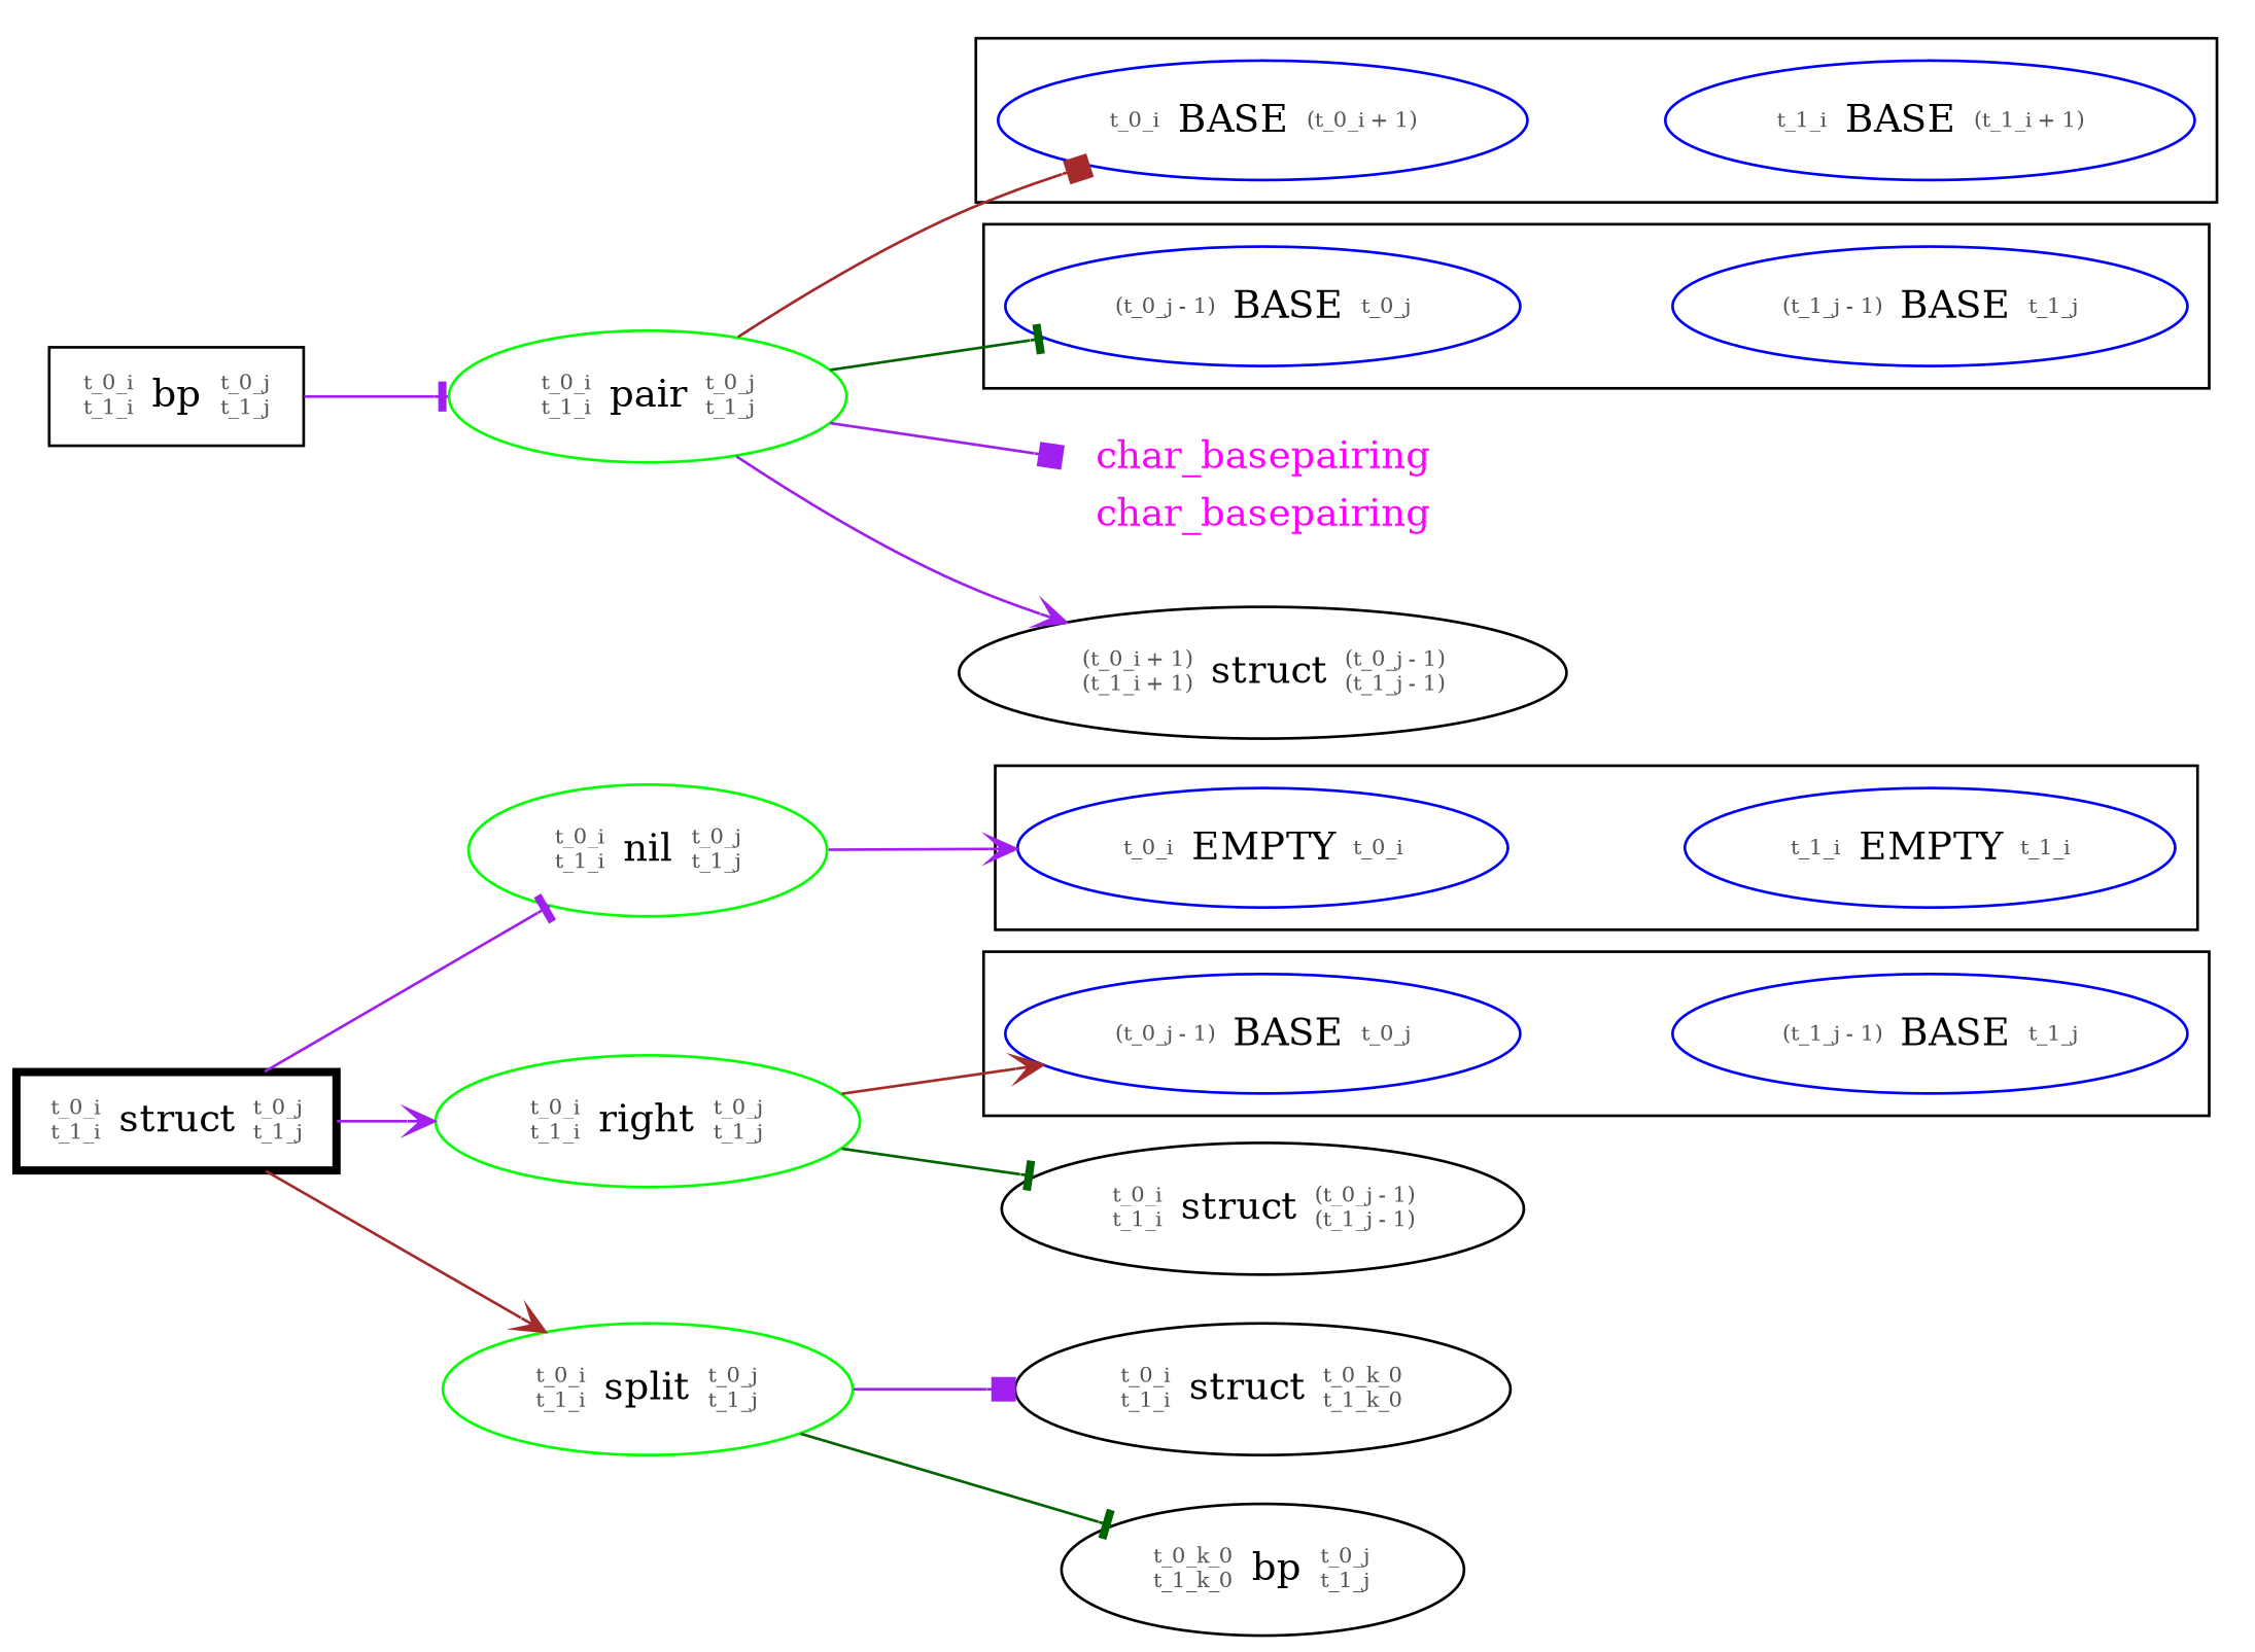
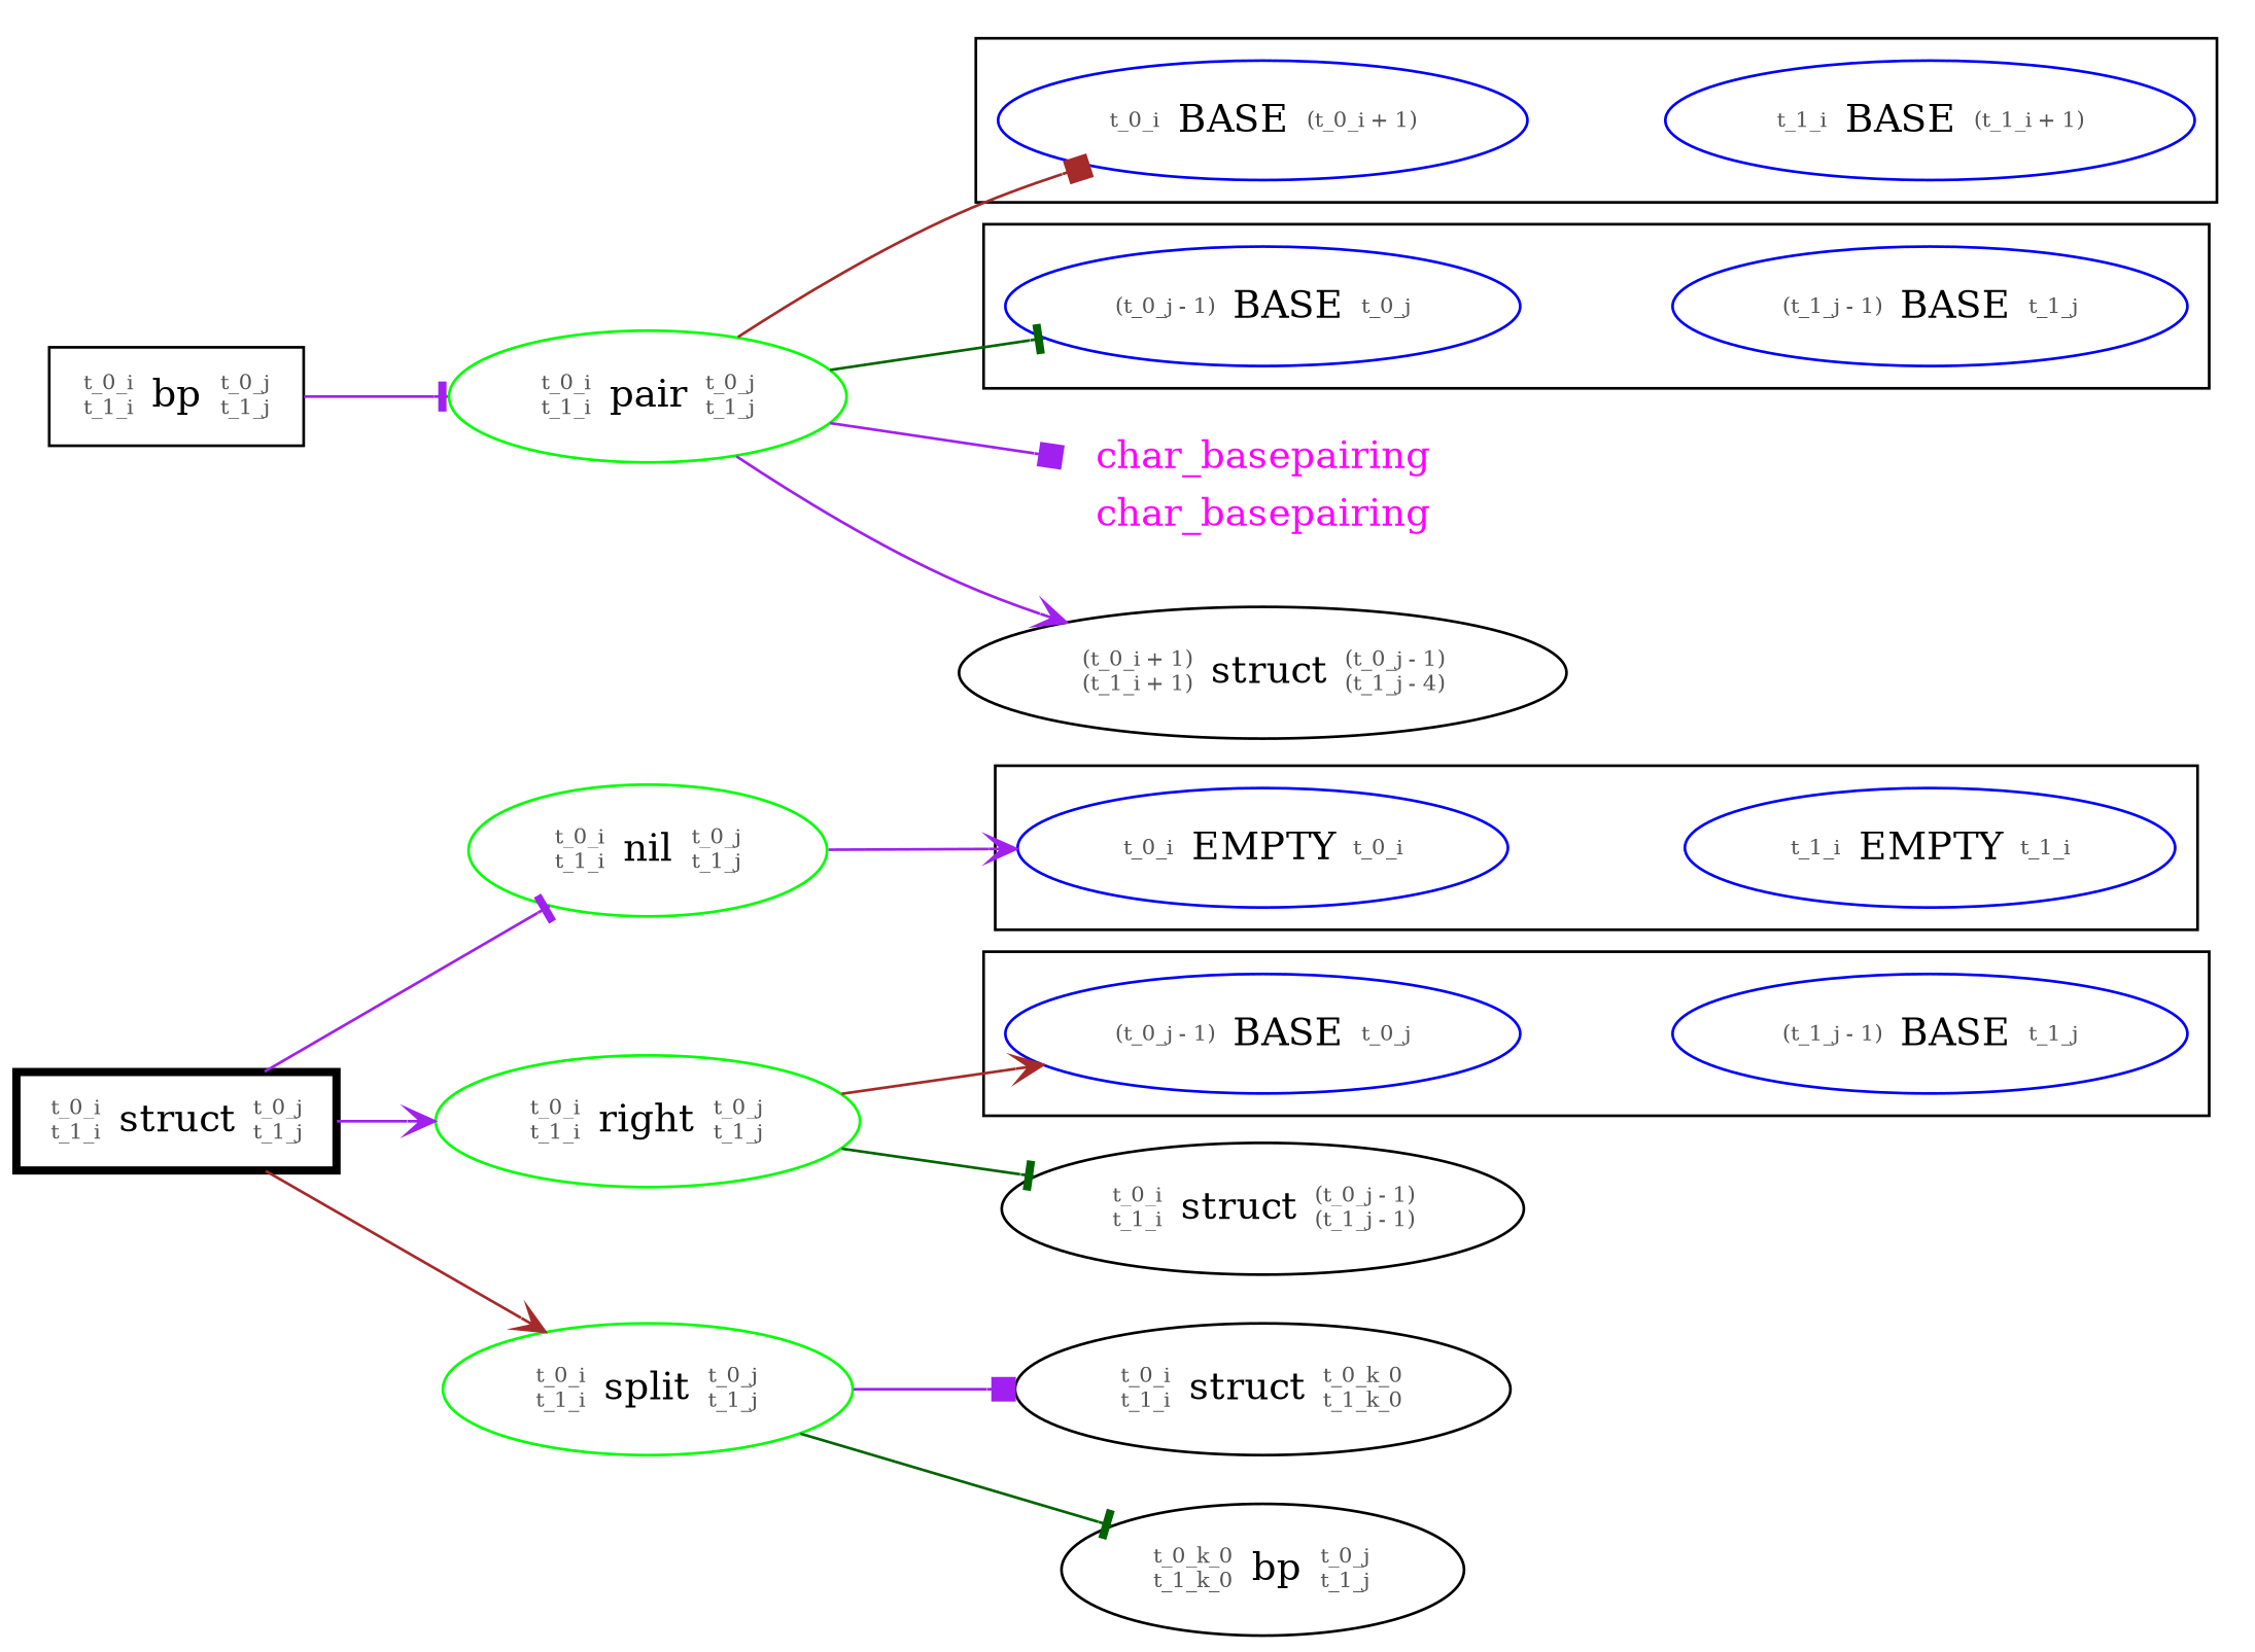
  digraph {
    rankdir=LR
    node [color=blue]
    edge [color=purple arrowhead=tee]
    n1 [label=<<table border='0'><tr><td><font point-size='8' color='#555555'>t_0_i</font></td><td>EMPTY</td><td><font point-size='8' color='#555555'>t_0_i</font></td></tr></table>>]
    n2 [label=<<table border='0'><tr><td><font point-size='8' color='#555555'>t_1_i</font></td><td>EMPTY</td><td><font point-size='8' color='#555555'>t_1_i</font></td></tr></table>>]
    n3 [label=<<table border='0'><tr><td><font point-size='8' color='#555555'>(t_0_j - 1)</font></td><td>BASE</td><td><font point-size='8' color='#555555'>t_0_j</font></td></tr></table>>]
    n4 [label=<<table border='0'><tr><td><font point-size='8' color='#555555'>(t_1_j - 1)</font></td><td>BASE</td><td><font point-size='8' color='#555555'>t_1_j</font></td></tr></table>>]
    n5 [label=<<table border='0'><tr><td><font point-size='8' color='#555555'>t_0_i</font></td><td>BASE</td><td><font point-size='8' color='#555555'>(t_0_i + 1)</font></td></tr></table>>]
    n6 [label=<<table border='0'><tr><td><font point-size='8' color='#555555'>t_1_i</font></td><td>BASE</td><td><font point-size='8' color='#555555'>(t_1_i + 1)</font></td></tr></table>>]
    n7 [label=<<table border='0'><tr><td><font point-size='8' color='#555555'>(t_0_j - 1)</font></td><td>BASE</td><td><font point-size='8' color='#555555'>t_0_j</font></td></tr></table>>]
    n8 [label=<<table border='0'><tr><td><font point-size='8' color='#555555'>(t_1_j - 1)</font></td><td>BASE</td><td><font point-size='8' color='#555555'>t_1_j</font></td></tr></table>>]
    n9 [color=black label=<<table border='0'><tr><td><font point-size='8' color='#555555'>t_0_i<br/>t_1_i</font></td><td>struct</td><td><font point-size='8' color='#555555'>t_0_j<br/>t_1_j</font></td></tr></table>> penwidth=3 shape=box]
    n10 [color=green label=<<table border='0'><tr><td><font point-size='8' color='#555555'>t_0_i<br/>t_1_i</font></td><td>nil</td><td><font point-size='8' color='#555555'>t_0_j<br/>t_1_j</font></td></tr></table>>]
    n11 [color=green label=<<table border='0'><tr><td><font point-size='8' color='#555555'>t_0_i<br/>t_1_i</font></td><td>right</td><td><font point-size='8' color='#555555'>t_0_j<br/>t_1_j</font></td></tr></table>>]
    n12 [color=green label=<<table border='0'><tr><td><font point-size='8' color='#555555'>t_0_i<br/>t_1_i</font></td><td>split</td><td><font point-size='8' color='#555555'>t_0_j<br/>t_1_j</font></td></tr></table>>]
    n13 [color=black label=<<table border='0'><tr><td><font point-size='8' color='#555555'>t_0_i<br/>t_1_i</font></td><td>struct</td><td><font point-size='8' color='#555555'>(t_0_j - 1)<br/>(t_1_j - 1)</font></td></tr></table>>]
    n14 [color=black label=<<table border='0'><tr><td><font point-size='8' color='#555555'>t_0_i<br/>t_1_i</font></td><td>struct</td><td><font point-size='8' color='#555555'>t_0_k_0<br/>t_1_k_0</font></td></tr></table>>]
    n15 [color=black label=<<table border='0'><tr><td><font point-size='8' color='#555555'>t_0_k_0<br/>t_1_k_0</font></td><td>bp</td><td><font point-size='8' color='#555555'>t_0_j<br/>t_1_j</font></td></tr></table>>]
    n16 [color=black label=<<table border='0'><tr><td><font point-size='8' color='#555555'>t_0_i<br/>t_1_i</font></td><td>bp</td><td><font point-size='8' color='#555555'>t_0_j<br/>t_1_j</font></td></tr></table>> shape=box]
    n17 [color=green label=<<table border='0'><tr><td><font point-size='8' color='#555555'>t_0_i<br/>t_1_i</font></td><td>pair</td><td><font point-size='8' color='#555555'>t_0_j<br/>t_1_j</font></td></tr></table>>]
    n18 [fontcolor=magenta label=<<table border='0'><tr><td>char_basepairing</td></tr><tr><td>char_basepairing</td></tr></table>> shape=none color=""]
-   n19 [color=black label=<<table border='0'><tr><td><font point-size='8' color='#555555'>(t_0_i + 1)<br/>(t_1_i + 1)</font></td><td>struct</td><td><font point-size='8' color='#555555'>(t_0_j - 1)<br/>(t_1_j - 1)</font></td></tr></table>>]
+   n19 [color=black label=<<table border='0'><tr><td><font point-size='8' color='#555555'>(t_0_i + 1)<br/>(t_1_i + 1)</font></td><td>struct</td><td><font point-size='8' color='#555555'>(t_0_j - 1)<br/>(t_1_j - 4)</font></td></tr></table>>]
    subgraph cluster_1 {
      n1
      n2
    }
    subgraph cluster_2 {
      n3
      n4
    }
    subgraph cluster_3 {
      n5
      n6
    }
    subgraph cluster_4 {
      n7
      n8
    }
    n1 -> n2 [style=invis color="" arrowhead=""]
    n3 -> n4 [style=invis color="" arrowhead=""]
    n5 -> n6 [style=invis color="" arrowhead=""]
    n7 -> n8 [style=invis color="" arrowhead=""]
    n9 -> n10
    n9 -> n11 [arrowhead=vee]
    n9 -> n12 [color=brown arrowhead=vee]
    n10 -> n1 [arrowhead=vee]
    n11 -> n3 [arrowhead=vee color=brown]
    n11 -> n13 [color=darkgreen]
    n12 -> n14 [arrowhead=box]
    n12 -> n15 [color=darkgreen]
    n16 -> n17
    n17 -> n5 [arrowhead=box color=brown]
    n17 -> n7 [color=darkgreen]
    n17 -> n18 [arrowhead=box]
    n17 -> n19 [arrowhead=vee]
  }
